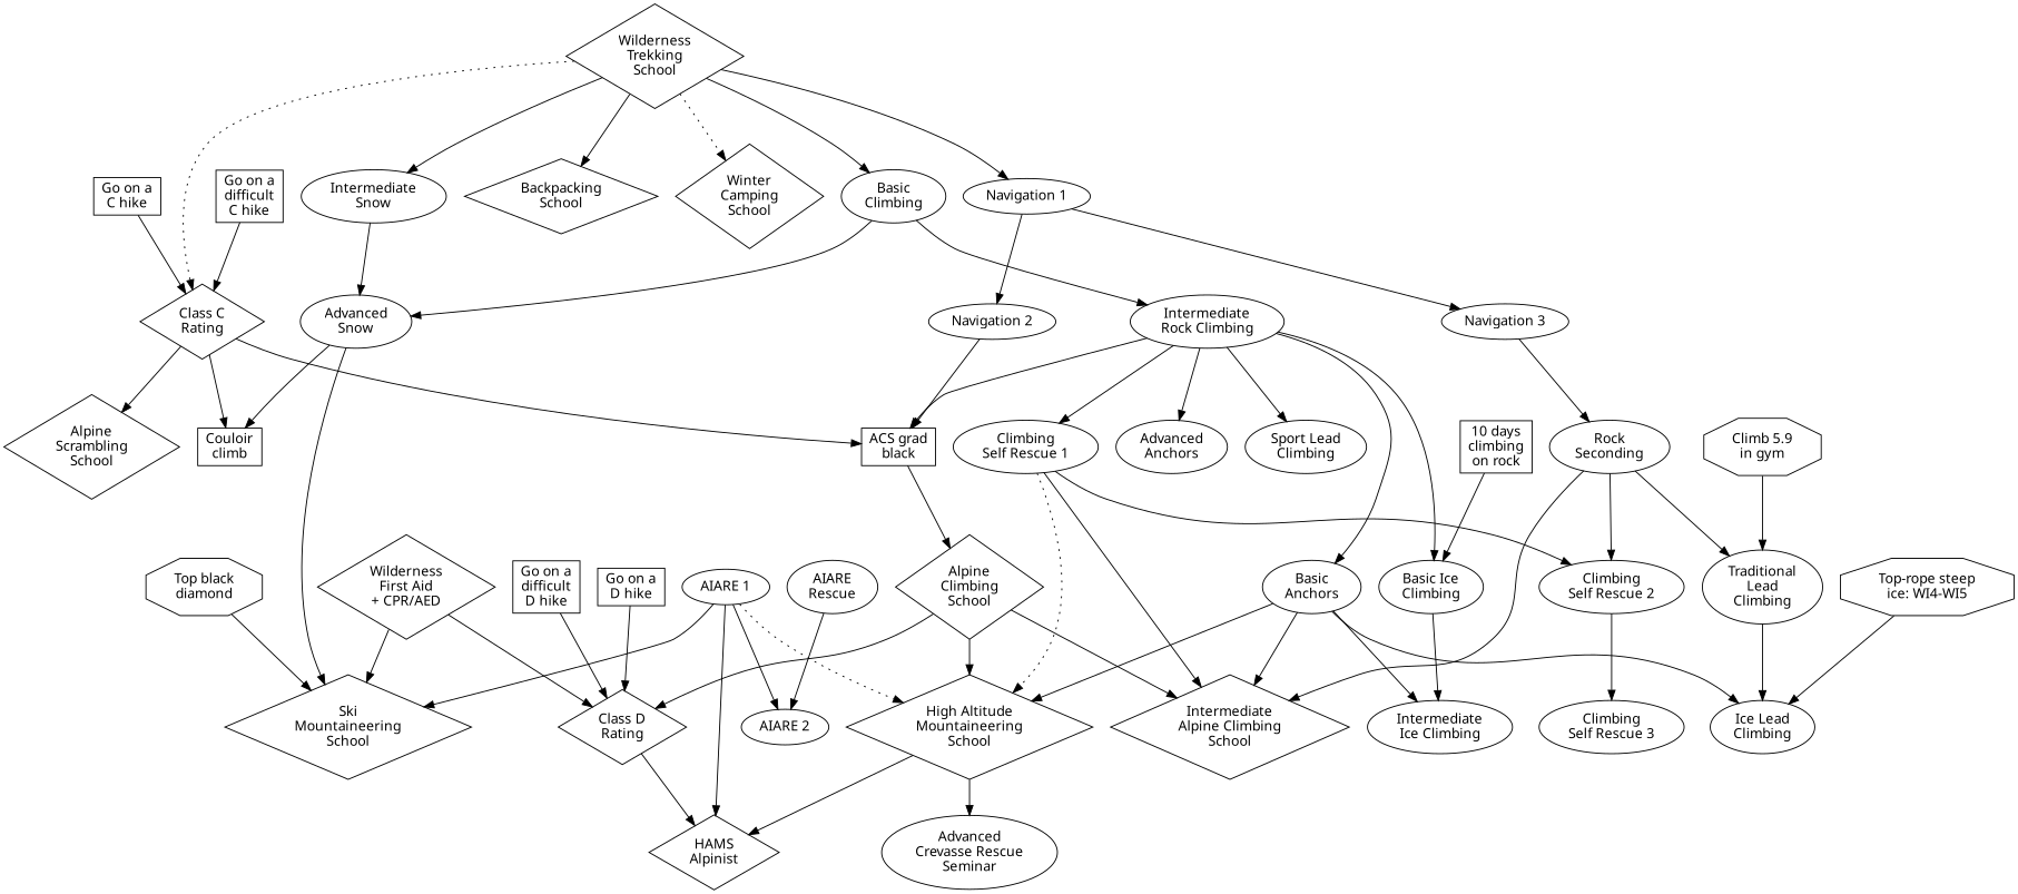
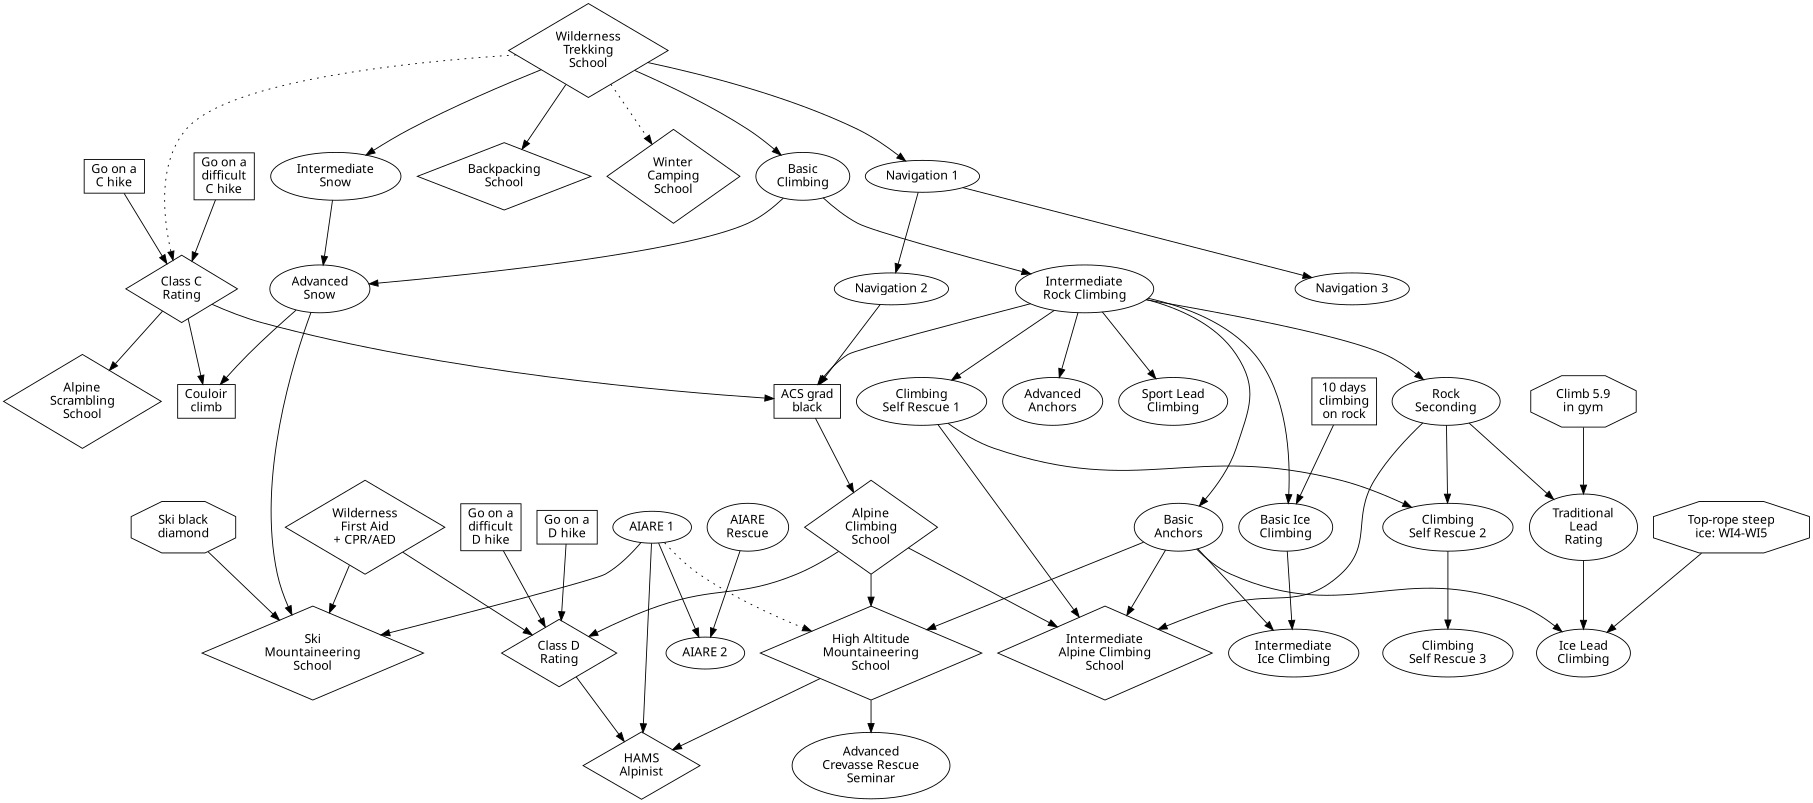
  strict digraph {
    node [fontname="San Francisco" shape=oval]
    n1 [label="Alpine\nClimbing\nSchool" shape=diamond]
    n2 [label="Class D\nRating" shape=diamond]
    n3 [label="High Altitude\nMountaineering\nSchool" shape=diamond]
    n4 [label="Intermediate\nAlpine Climbing\nSchool" shape=diamond]
    n5 [label="HAMS\nAlpinist" shape=diamond]
    n6 [label="Advanced\nCrevasse Rescue\nSeminar"]
    n7 [label="Alpine\nScrambling\nSchool" shape=diamond]
    n8 [label="Backpacking\nSchool" shape=diamond]
    n9 [label="Class C\nRating" shape=diamond]
    n10 [label="Couloir\nclimb" shape=rectangle]
    n11 [label="ACS grad\nblack" shape=rectangle]
    n12 [label="Ski\nMountaineering\nSchool" shape=diamond]
    n13 [label="Wilderness\nFirst Aid\n+ CPR/AED" shape=diamond]
    n14 [label="Wilderness\nTrekking\nSchool" shape=diamond]
    n15 [label="Winter\nCamping\nSchool" shape=diamond]
    n16 [label="Basic\nClimbing"]
    n17 [label="Intermediate\nSnow"]
    n18 [label="Navigation 1"]
    n19 [label="Advanced\nSnow"]
    n20 [label="Intermediate\nRock Climbing"]
    n21 [label="Navigation 2"]
    n22 [label="Navigation 3"]
    n23 [label="Advanced\nAnchors"]
    n24 [label="AIARE 1"]
    n25 [label="AIARE 2"]
    n26 [label="AIARE\nRescue"]
    n27 [label="Basic\nAnchors"]
    n28 [label="Ice Lead\nClimbing"]
    n29 [label="Intermediate\nIce Climbing"]
    n30 [label="Basic Ice\nClimbing"]
    n31 [label="Climbing\nSelf Rescue 1"]
    n32 [label="Rock\nSeconding"]
    n33 [label="Sport Lead\nClimbing"]
    n34 [label="Climbing\nSelf Rescue 2"]
    n35 [label="Climbing\nSelf Rescue 3"]
-   n36 [label="Traditional\nLead\nClimbing"]
+   n36 [label="Traditional\nLead\nRating"]
    n37 [label="Go on a\ndifficult\nC hike" shape=rectangle]
    n38 [label="Go on a\nC hike" shape=rectangle]
    n39 [label="Go on a\nD hike" shape=rectangle]
    n40 [label="Go on a\ndifficult\nD hike" shape=rectangle]
    n41 [label="10 days\nclimbing\non rock" shape=rectangle]
    n42 [label="Climb 5.9\nin gym" shape=octagon]
-   n43 [label="Top black\ndiamond" shape=octagon]
+   n43 [label="Ski black\ndiamond" shape=octagon]
    n44 [label="Top-rope steep\nice: WI4-WI5" shape=octagon]
    n1 -> n2
    n1 -> n3
    n1 -> n4
    n2 -> n5
    n3 -> n5
    n3 -> n6
    n9 -> n7
    n9 -> n10
    n9 -> n11
    n11 -> n1
    n13 -> n2
    n13 -> n12
    n14 -> n8
    n14 -> n9 [style=dotted]
    n14 -> n15 [style=dotted]
    n14 -> n16
    n14 -> n17
    n14 -> n18
    n16 -> n19
    n16 -> n20
    n17 -> n19
    n18 -> n21
    n18 -> n22
    n19 -> n10
    n19 -> n12
    n20 -> n11
    n20 -> n23
    n20 -> n27
    n20 -> n30
    n20 -> n31
-   n22 -> n32
+   n20 -> n32
    n20 -> n33
    n21 -> n11
    n24 -> n3 [style=dotted]
    n24 -> n5
    n24 -> n12
    n24 -> n25
    n26 -> n25
    n27 -> n3
    n27 -> n4
    n27 -> n28
    n27 -> n29
    n30 -> n29
-   n31 -> n3 [style=dotted]
    n31 -> n4
    n31 -> n34
    n32 -> n4
    n32 -> n34
    n32 -> n36
    n34 -> n35
    n36 -> n28
    n37 -> n9
    n38 -> n9
    n39 -> n2
    n40 -> n2
    n41 -> n30
    n42 -> n36
    n43 -> n12
    n44 -> n28
  }
